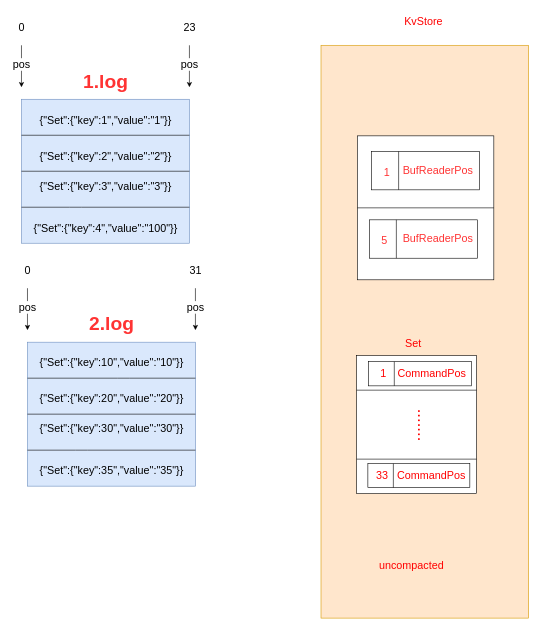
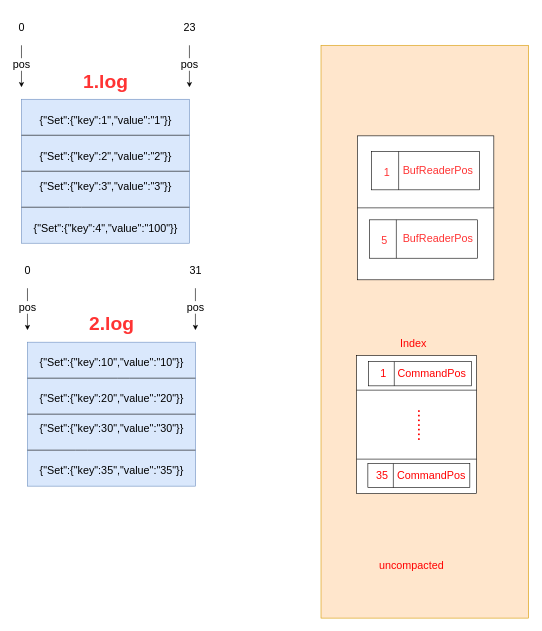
  <mxCell id="0" />
  <mxCell id="1" parent="0" />
  <mxCell id="2" value="" style="rounded=0;html=1;fontSize=18;shadow=0;sketch=0;glass=0;strokeColor=#d79b00;fillColor=#ffe6cc;labelBorderColor=none;whiteSpace=wrap;imageAspect=1;" parent="1" vertex="1"><mxGeometry x="534.37" y="75" width="346.25" height="955" as="geometry" /></mxCell>
  <mxCell id="3" value="" style="rounded=0;whiteSpace=wrap;html=1;fillColor=#dae8fc;strokeColor=#6c8ebf;" parent="1" vertex="1"><mxGeometry x="35" y="165" width="280" height="240" as="geometry" /></mxCell>
  <mxCell id="4" value="1.log" style="text;html=1;resizable=0;autosize=1;align=center;verticalAlign=middle;points=[];fillColor=none;strokeColor=none;rounded=0;rotation=0;fontStyle=1;fontSize=32;fontColor=#FF3333;" parent="1" vertex="1"><mxGeometry x="130" y="115" width="90" height="40" as="geometry" /></mxCell>
  <mxCell id="5" value="" style="endArrow=none;html=1;fontSize=32;entryX=1;entryY=0.25;entryDx=0;entryDy=0;exitX=0;exitY=0.25;exitDx=0;exitDy=0;" parent="1" source="3" target="3" edge="1"><mxGeometry width="50" height="50" relative="1" as="geometry"><mxPoint x="65" y="225" as="sourcePoint" /><mxPoint x="175" y="245" as="targetPoint" /></mxGeometry></mxCell>
  <mxCell id="6" value="" style="endArrow=none;html=1;fontSize=32;exitX=1;exitY=0.75;exitDx=0;exitDy=0;entryX=0;entryY=0.75;entryDx=0;entryDy=0;" parent="1" source="3" target="3" edge="1"><mxGeometry width="50" height="50" relative="1" as="geometry"><mxPoint x="65" y="335" as="sourcePoint" /><mxPoint x="115" y="285" as="targetPoint" /><Array as="points"><mxPoint x="125" y="345" /></Array></mxGeometry></mxCell>
  <mxCell id="7" value="" style="endArrow=none;html=1;fontSize=32;entryX=1;entryY=0.5;entryDx=0;entryDy=0;exitX=0;exitY=0.5;exitDx=0;exitDy=0;" parent="1" source="3" target="3" edge="1"><mxGeometry width="50" height="50" relative="1" as="geometry"><mxPoint x="355" y="395" as="sourcePoint" /><mxPoint x="405" y="345" as="targetPoint" /><Array as="points" /></mxGeometry></mxCell>
  <mxCell id="8" value="{&quot;Set&quot;:{&quot;key&quot;:1&quot;,&quot;value&quot;:&quot;1&quot;}}" style="text;html=1;resizable=0;autosize=1;align=center;verticalAlign=middle;points=[];fillColor=none;strokeColor=none;rounded=0;fontSize=18;" parent="1" vertex="1"><mxGeometry x="55" y="185" width="240" height="30" as="geometry" /></mxCell>
  <mxCell id="9" value="{&quot;Set&quot;:{&quot;key&quot;:2&quot;,&quot;value&quot;:&quot;2&quot;}}" style="text;html=1;resizable=0;autosize=1;align=center;verticalAlign=middle;points=[];fillColor=none;strokeColor=none;rounded=0;fontSize=18;" parent="1" vertex="1"><mxGeometry x="55" y="245" width="240" height="30" as="geometry" /></mxCell>
  <mxCell id="10" value="{&quot;Set&quot;:{&quot;key&quot;:3&quot;,&quot;value&quot;:&quot;3&quot;}}" style="text;html=1;resizable=0;autosize=1;align=center;verticalAlign=middle;points=[];fillColor=none;strokeColor=none;rounded=0;fontSize=18;" parent="1" vertex="1"><mxGeometry x="55" y="295" width="240" height="30" as="geometry" /></mxCell>
  <mxCell id="11" value="{&quot;Set&quot;:{&quot;key&quot;:4&quot;,&quot;value&quot;:&quot;100&quot;}}" style="text;html=1;resizable=0;autosize=1;align=center;verticalAlign=middle;points=[];fillColor=none;strokeColor=none;rounded=0;fontSize=18;" parent="1" vertex="1"><mxGeometry x="45" y="365" width="260" height="30" as="geometry" /></mxCell>
  <mxCell id="12" value="" style="endArrow=classic;html=1;fontSize=18;" parent="1" edge="1"><mxGeometry width="50" height="50" relative="1" as="geometry"><mxPoint x="35" y="75" as="sourcePoint" /><mxPoint x="35" y="145" as="targetPoint" /></mxGeometry></mxCell>
  <mxCell id="13" value="pos" style="edgeLabel;html=1;align=center;verticalAlign=middle;resizable=0;points=[];fontSize=18;" parent="12" vertex="1" connectable="0"><mxGeometry x="-0.114" y="-1" relative="1" as="geometry"><mxPoint as="offset" /></mxGeometry></mxCell>
  <mxCell id="14" value="0" style="text;html=1;align=center;verticalAlign=middle;resizable=0;points=[];autosize=1;strokeColor=none;fontSize=18;" parent="1" vertex="1"><mxGeometry x="20" y="30" width="30" height="30" as="geometry" /></mxCell>
  <mxCell id="15" value="" style="endArrow=classic;html=1;fontSize=18;" parent="1" edge="1"><mxGeometry width="50" height="50" relative="1" as="geometry"><mxPoint x="315" y="75" as="sourcePoint" /><mxPoint x="315" y="145" as="targetPoint" /></mxGeometry></mxCell>
  <mxCell id="16" value="pos" style="edgeLabel;html=1;align=center;verticalAlign=middle;resizable=0;points=[];fontSize=18;" parent="15" vertex="1" connectable="0"><mxGeometry x="-0.114" y="-1" relative="1" as="geometry"><mxPoint as="offset" /></mxGeometry></mxCell>
  <mxCell id="17" value="23" style="text;html=1;align=center;verticalAlign=middle;resizable=0;points=[];autosize=1;strokeColor=none;fontSize=18;" parent="1" vertex="1"><mxGeometry x="295" y="30" width="40" height="30" as="geometry" /></mxCell>
  <mxCell id="18" value="" style="rounded=0;whiteSpace=wrap;html=1;fillColor=#dae8fc;strokeColor=#6c8ebf;" parent="1" vertex="1"><mxGeometry x="45" y="570" width="280" height="240" as="geometry" /></mxCell>
  <mxCell id="19" value="2.log" style="text;html=1;resizable=0;autosize=1;align=center;verticalAlign=middle;points=[];fillColor=none;strokeColor=none;rounded=0;rotation=0;fontStyle=1;fontSize=32;fontColor=#FF3333;" parent="1" vertex="1"><mxGeometry x="140" y="520" width="90" height="40" as="geometry" /></mxCell>
  <mxCell id="20" value="" style="endArrow=none;html=1;fontSize=32;entryX=1;entryY=0.25;entryDx=0;entryDy=0;exitX=0;exitY=0.25;exitDx=0;exitDy=0;" parent="1" source="18" target="18" edge="1"><mxGeometry width="50" height="50" relative="1" as="geometry"><mxPoint x="75" y="630" as="sourcePoint" /><mxPoint x="185" y="650" as="targetPoint" /><Array as="points"><mxPoint x="205" y="630" /></Array></mxGeometry></mxCell>
  <mxCell id="21" value="" style="endArrow=none;html=1;fontSize=32;exitX=1;exitY=0.75;exitDx=0;exitDy=0;entryX=0;entryY=0.75;entryDx=0;entryDy=0;" parent="1" source="18" target="18" edge="1"><mxGeometry width="50" height="50" relative="1" as="geometry"><mxPoint x="75" y="740" as="sourcePoint" /><mxPoint x="125" y="690" as="targetPoint" /><Array as="points"><mxPoint x="135" y="750" /></Array></mxGeometry></mxCell>
  <mxCell id="22" value="" style="endArrow=none;html=1;fontSize=32;entryX=1;entryY=0.5;entryDx=0;entryDy=0;exitX=0;exitY=0.5;exitDx=0;exitDy=0;" parent="1" source="18" target="18" edge="1"><mxGeometry width="50" height="50" relative="1" as="geometry"><mxPoint x="365" y="800" as="sourcePoint" /><mxPoint x="415" y="750" as="targetPoint" /><Array as="points" /></mxGeometry></mxCell>
  <mxCell id="23" value="{&quot;Set&quot;:{&quot;key&quot;:10&quot;,&quot;value&quot;:&quot;10&quot;}}" style="text;html=1;resizable=0;autosize=1;align=center;verticalAlign=middle;points=[];fillColor=none;strokeColor=none;rounded=0;fontSize=18;" parent="1" vertex="1"><mxGeometry x="55" y="590" width="260" height="30" as="geometry" /></mxCell>
  <mxCell id="24" value="{&quot;Set&quot;:{&quot;key&quot;:20&quot;,&quot;value&quot;:&quot;20&quot;}}" style="text;html=1;resizable=0;autosize=1;align=center;verticalAlign=middle;points=[];fillColor=none;strokeColor=none;rounded=0;fontSize=18;" parent="1" vertex="1"><mxGeometry x="55" y="650" width="260" height="30" as="geometry" /></mxCell>
  <mxCell id="25" value="{&quot;Set&quot;:{&quot;key&quot;:30&quot;,&quot;value&quot;:&quot;30&quot;}}" style="text;html=1;resizable=0;autosize=1;align=center;verticalAlign=middle;points=[];fillColor=none;strokeColor=none;rounded=0;fontSize=18;" parent="1" vertex="1"><mxGeometry x="55" y="700" width="260" height="30" as="geometry" /></mxCell>
  <mxCell id="26" value="{&quot;Set&quot;:{&quot;key&quot;:35&quot;,&quot;value&quot;:&quot;35&quot;}}" style="text;html=1;resizable=0;autosize=1;align=center;verticalAlign=middle;points=[];fillColor=none;strokeColor=none;rounded=0;fontSize=18;" parent="1" vertex="1"><mxGeometry x="55" y="770" width="260" height="30" as="geometry" /></mxCell>
  <mxCell id="27" value="" style="endArrow=classic;html=1;fontSize=18;" parent="1" edge="1"><mxGeometry width="50" height="50" relative="1" as="geometry"><mxPoint x="45" y="480" as="sourcePoint" /><mxPoint x="45" y="550" as="targetPoint" /></mxGeometry></mxCell>
  <mxCell id="28" value="pos" style="edgeLabel;html=1;align=center;verticalAlign=middle;resizable=0;points=[];fontSize=18;" parent="27" vertex="1" connectable="0"><mxGeometry x="-0.114" y="-1" relative="1" as="geometry"><mxPoint as="offset" /></mxGeometry></mxCell>
  <mxCell id="29" value="0" style="text;html=1;align=center;verticalAlign=middle;resizable=0;points=[];autosize=1;strokeColor=none;fontSize=18;" parent="1" vertex="1"><mxGeometry x="30" y="435" width="30" height="30" as="geometry" /></mxCell>
  <mxCell id="30" value="" style="endArrow=classic;html=1;fontSize=18;" parent="1" edge="1"><mxGeometry width="50" height="50" relative="1" as="geometry"><mxPoint x="325" y="480" as="sourcePoint" /><mxPoint x="325" y="550" as="targetPoint" /></mxGeometry></mxCell>
  <mxCell id="31" value="pos" style="edgeLabel;html=1;align=center;verticalAlign=middle;resizable=0;points=[];fontSize=18;" parent="30" vertex="1" connectable="0"><mxGeometry x="-0.114" y="-1" relative="1" as="geometry"><mxPoint as="offset" /></mxGeometry></mxCell>
  <mxCell id="32" value="31" style="text;html=1;align=center;verticalAlign=middle;resizable=0;points=[];autosize=1;strokeColor=none;fontSize=18;" parent="1" vertex="1"><mxGeometry x="305" y="435" width="40" height="30" as="geometry" /></mxCell>
  <mxCell id="33" value="" style="rounded=0;whiteSpace=wrap;html=1;fontSize=18;fontColor=#FF3333;" parent="1" vertex="1"><mxGeometry x="595" y="226" width="227.5" height="240" as="geometry" /></mxCell>
  <mxCell id="34" value="" style="endArrow=none;html=1;fontSize=18;fontColor=#FF3333;entryX=1;entryY=0.5;entryDx=0;entryDy=0;exitX=0;exitY=0.5;exitDx=0;exitDy=0;" parent="1" source="33" target="33" edge="1"><mxGeometry width="50" height="50" relative="1" as="geometry"><mxPoint x="275" y="326" as="sourcePoint" /><mxPoint x="325" y="276" as="targetPoint" /></mxGeometry></mxCell>
  <mxCell id="35" value="" style="rounded=0;whiteSpace=wrap;html=1;fontSize=18;fontColor=#FF3333;" parent="1" vertex="1"><mxGeometry x="618.75" y="252" width="180" height="64" as="geometry" /></mxCell>
  <mxCell id="36" value="" style="endArrow=none;html=1;fontSize=18;fontColor=#FF3333;exitX=0.25;exitY=0;exitDx=0;exitDy=0;" parent="1" source="35" edge="1"><mxGeometry width="50" height="50" relative="1" as="geometry"><mxPoint x="508.75" y="322" as="sourcePoint" /><mxPoint x="663.75" y="316" as="targetPoint" /></mxGeometry></mxCell>
  <mxCell id="37" value="1" style="text;html=1;align=center;verticalAlign=middle;resizable=0;points=[];autosize=1;strokeColor=none;fontSize=18;fontColor=#FF3333;" parent="1" vertex="1"><mxGeometry x="628.75" y="272" width="30" height="30" as="geometry" /></mxCell>
  <mxCell id="38" value="BufReaderPos" style="text;html=1;align=center;verticalAlign=middle;resizable=0;points=[];autosize=1;strokeColor=none;fontSize=18;fontColor=#FF3333;" parent="1" vertex="1"><mxGeometry x="663.75" y="269" width="130" height="30" as="geometry" /></mxCell>
  <mxCell id="39" value="" style="rounded=0;whiteSpace=wrap;html=1;fontSize=18;fontColor=#FF3333;" parent="1" vertex="1"><mxGeometry x="615" y="366" width="180" height="64" as="geometry" /></mxCell>
  <mxCell id="40" value="" style="endArrow=none;html=1;fontSize=18;fontColor=#FF3333;exitX=0.25;exitY=0;exitDx=0;exitDy=0;" parent="1" source="39" edge="1"><mxGeometry width="50" height="50" relative="1" as="geometry"><mxPoint x="515" y="436" as="sourcePoint" /><mxPoint x="660" y="430" as="targetPoint" /></mxGeometry></mxCell>
  <mxCell id="41" value="5" style="text;html=1;align=center;verticalAlign=middle;resizable=0;points=[];autosize=1;strokeColor=none;fontSize=18;fontColor=#FF3333;" parent="1" vertex="1"><mxGeometry x="625" y="386" width="30" height="30" as="geometry" /></mxCell>
  <mxCell id="42" value="BufReaderPos" style="text;html=1;align=center;verticalAlign=middle;resizable=0;points=[];autosize=1;strokeColor=none;fontSize=18;fontColor=#FF3333;" parent="1" vertex="1"><mxGeometry x="663.75" y="383" width="130" height="30" as="geometry" /></mxCell>
  <mxCell id="43" value="" style="whiteSpace=wrap;html=1;" vertex="1" parent="1"><mxGeometry x="593.75" y="592.5" width="200" height="230" as="geometry" /></mxCell>
- <mxCell id="44" value="Set" style="text;html=1;align=center;verticalAlign=middle;resizable=0;points=[];autosize=1;strokeColor=none;fontColor=#FF0000;fontSize=18;" vertex="1" parent="1"><mxGeometry x="657.5" y="557.5" width="60" height="30" as="geometry" /></mxCell>
+ <mxCell id="44" value="Index" style="text;html=1;align=center;verticalAlign=middle;resizable=0;points=[];autosize=1;strokeColor=none;fontColor=#FF0000;fontSize=18;" vertex="1" parent="1"><mxGeometry x="657.5" y="557.5" width="60" height="30" as="geometry" /></mxCell>
  <mxCell id="45" value="" style="endArrow=none;html=1;fontSize=18;fontColor=#FF0000;exitX=0;exitY=0.25;exitDx=0;exitDy=0;entryX=1;entryY=0.25;entryDx=0;entryDy=0;" edge="1" parent="1" source="43" target="43"><mxGeometry width="50" height="50" relative="1" as="geometry"><mxPoint x="523.75" y="552.5" as="sourcePoint" /><mxPoint x="713.75" y="687.5" as="targetPoint" /></mxGeometry></mxCell>
  <mxCell id="46" value="CommandPos" style="text;html=1;align=center;verticalAlign=middle;resizable=0;points=[];autosize=1;strokeColor=none;fontSize=18;fontColor=#FF0000;" vertex="1" parent="1"><mxGeometry x="653.75" y="607.5" width="130" height="30" as="geometry" /></mxCell>
  <mxCell id="47" value="" style="whiteSpace=wrap;html=1;fontSize=18;fontColor=#FF0000;fillColor=none;" vertex="1" parent="1"><mxGeometry x="613.75" y="602.5" width="171.25" height="40.29" as="geometry" /></mxCell>
  <mxCell id="48" value="" style="endArrow=none;html=1;fontSize=18;fontColor=#FF0000;entryX=0.25;entryY=0;entryDx=0;entryDy=0;exitX=0.25;exitY=1;exitDx=0;exitDy=0;" edge="1" parent="1" source="47" target="47"><mxGeometry width="50" height="50" relative="1" as="geometry"><mxPoint x="353.75" y="352.5" as="sourcePoint" /><mxPoint x="403.75" y="302.5" as="targetPoint" /></mxGeometry></mxCell>
  <mxCell id="49" value="1" style="text;html=1;align=center;verticalAlign=middle;resizable=0;points=[];autosize=1;strokeColor=none;fontSize=18;fontColor=#FF0000;" vertex="1" parent="1"><mxGeometry x="622.5" y="607.5" width="30" height="30" as="geometry" /></mxCell>
  <mxCell id="50" value="CommandPos" style="text;html=1;align=center;verticalAlign=middle;resizable=0;points=[];autosize=1;strokeColor=none;fontSize=18;fontColor=#FF0000;" vertex="1" parent="1"><mxGeometry x="652.5" y="777.5" width="130" height="30" as="geometry" /></mxCell>
  <mxCell id="51" value="" style="whiteSpace=wrap;html=1;fontSize=18;fontColor=#FF0000;fillColor=none;" vertex="1" parent="1"><mxGeometry x="612.5" y="772.5" width="170" height="40" as="geometry" /></mxCell>
  <mxCell id="52" value="" style="endArrow=none;html=1;fontSize=18;fontColor=#FF0000;entryX=0.25;entryY=0;entryDx=0;entryDy=0;exitX=0.25;exitY=1;exitDx=0;exitDy=0;" edge="1" parent="1" source="51" target="51"><mxGeometry width="50" height="50" relative="1" as="geometry"><mxPoint x="352.5" y="522.5" as="sourcePoint" /><mxPoint x="402.5" y="472.5" as="targetPoint" /></mxGeometry></mxCell>
- <mxCell id="53" value="33" style="text;html=1;align=center;verticalAlign=middle;resizable=0;points=[];autosize=1;strokeColor=none;fontSize=18;fontColor=#FF0000;" vertex="1" parent="1"><mxGeometry x="616.25" y="777.5" width="40" height="30" as="geometry" /></mxCell>
+ <mxCell id="53" value="35" style="text;html=1;align=center;verticalAlign=middle;resizable=0;points=[];autosize=1;strokeColor=none;fontSize=18;fontColor=#FF0000;" vertex="1" parent="1"><mxGeometry x="616.25" y="777.5" width="40" height="30" as="geometry" /></mxCell>
  <mxCell id="54" value="" style="endArrow=none;html=1;fontSize=18;fontColor=#FF0000;exitX=0;exitY=0.75;exitDx=0;exitDy=0;entryX=1;entryY=0.75;entryDx=0;entryDy=0;" edge="1" parent="1" source="43" target="43"><mxGeometry width="50" height="50" relative="1" as="geometry"><mxPoint x="623.75" y="552.5" as="sourcePoint" /><mxPoint x="673.75" y="502.5" as="targetPoint" /></mxGeometry></mxCell>
  <mxCell id="55" value="&lt;font style=&quot;font-size: 28px&quot;&gt;.......&lt;/font&gt;" style="text;html=1;align=center;verticalAlign=middle;resizable=0;points=[];autosize=1;strokeColor=none;fontSize=18;fontColor=#FF0000;horizontal=1;rotation=90;" vertex="1" parent="1"><mxGeometry x="672.5" y="692.5" width="70" height="30" as="geometry" /></mxCell>
  <mxCell id="56" value="uncompacted" style="text;html=1;align=center;verticalAlign=middle;resizable=0;points=[];autosize=1;strokeColor=none;fontSize=18;fontColor=#FF0000;" vertex="1" parent="1"><mxGeometry x="625" y="927.5" width="120" height="30" as="geometry" /></mxCell>
- <mxCell id="57" value="KvStore" style="text;html=1;align=center;verticalAlign=middle;resizable=0;points=[];autosize=1;strokeColor=none;fontSize=18;fontColor=#FF0000;" vertex="1" parent="1"><mxGeometry x="665" y="20" width="80" height="30" as="geometry" /></mxCell>
